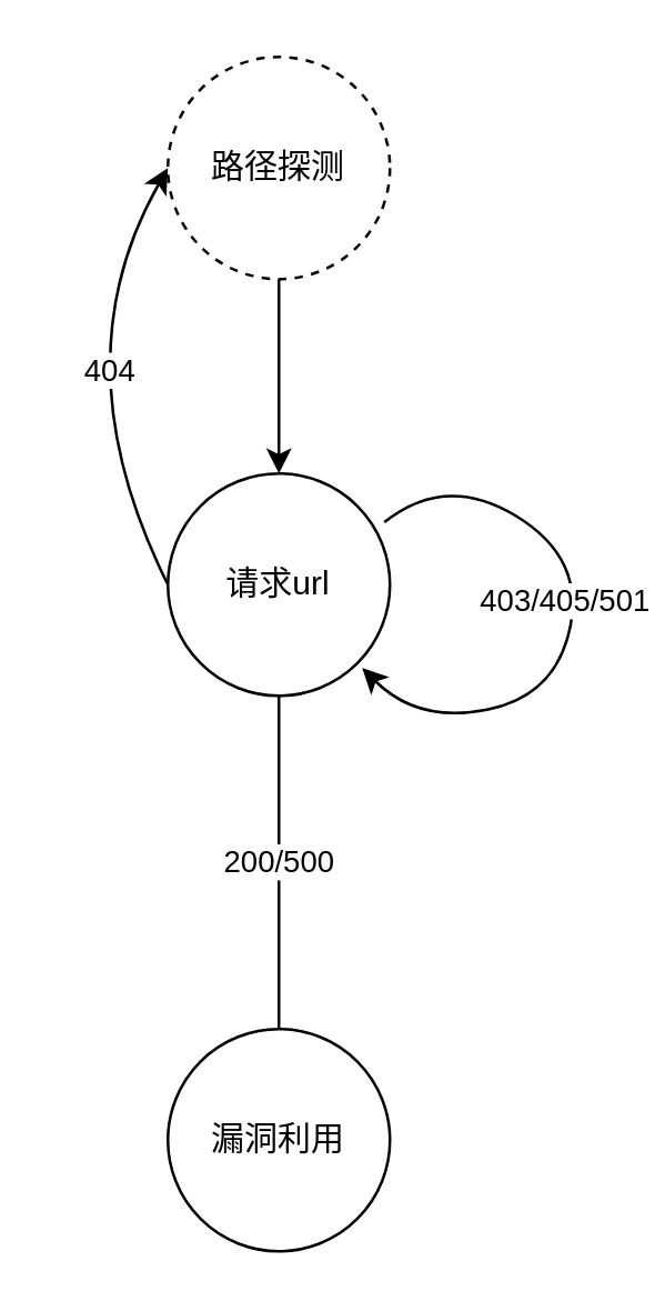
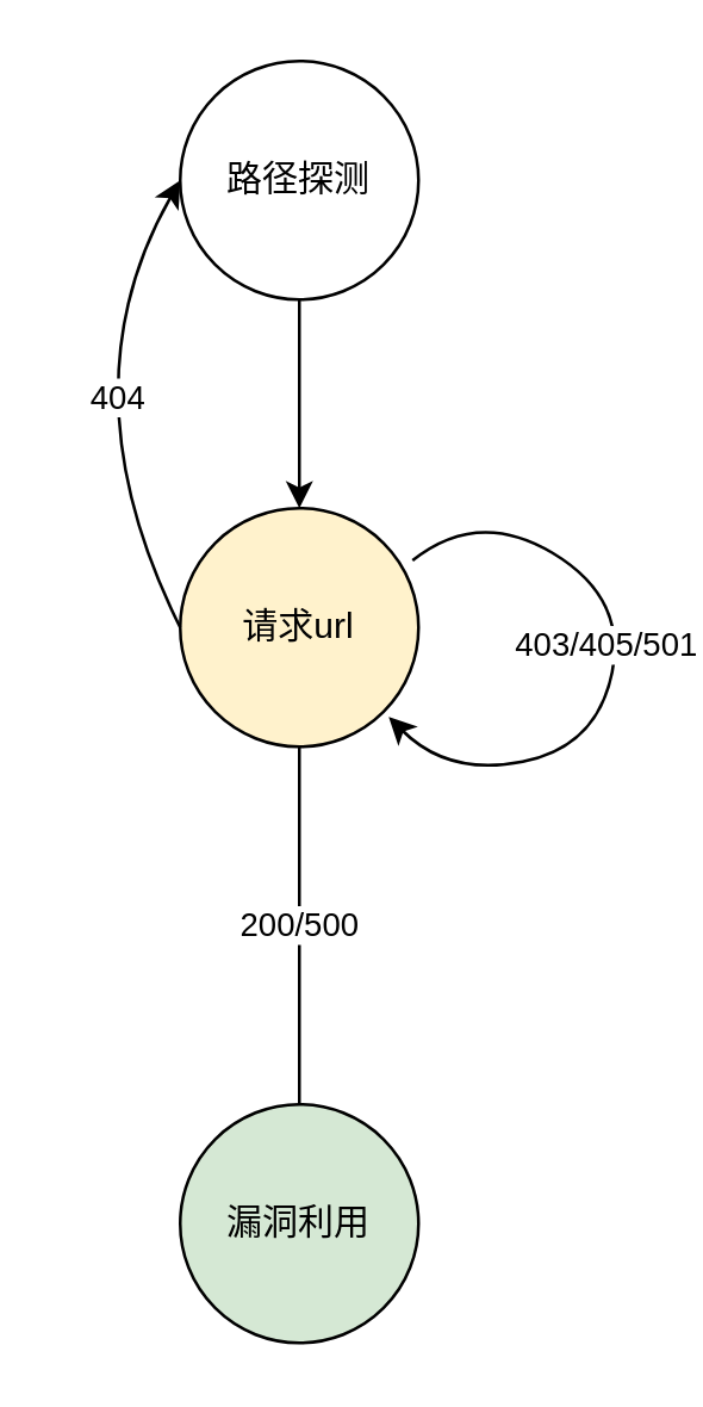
  <mxCell id="0" />
  <mxCell id="1" parent="0" />
  <mxCell id="2" value="200/500" style="edgeStyle=orthogonalEdgeStyle;rounded=0;orthogonalLoop=1;jettySize=auto;html=1;entryX=0.5;entryY=0;entryDx=0;entryDy=0;endArrow=none;" edge="1" parent="1" source="3" target="4"><mxGeometry relative="1" as="geometry"><mxPoint as="offset" /></mxGeometry></mxCell>
- <mxCell id="3" value="请求url" style="ellipse;whiteSpace=wrap;html=1;aspect=fixed;" vertex="1" parent="1"><mxGeometry x="60" y="170" width="80" height="80" as="geometry" /></mxCell>
- <mxCell id="4" value="漏洞利用" style="ellipse;whiteSpace=wrap;html=1;aspect=fixed;" vertex="1" parent="1"><mxGeometry x="60" y="370" width="80" height="80" as="geometry" /></mxCell>
+ <mxCell id="3" value="请求url" style="ellipse;whiteSpace=wrap;html=1;aspect=fixed;fillColor=#fff2cc;" vertex="1" parent="1"><mxGeometry x="60" y="170" width="80" height="80" as="geometry" /></mxCell>
+ <mxCell id="4" value="漏洞利用" style="ellipse;whiteSpace=wrap;html=1;aspect=fixed;fillColor=#d5e8d4;" vertex="1" parent="1"><mxGeometry x="60" y="370" width="80" height="80" as="geometry" /></mxCell>
  <mxCell id="5" value="" style="curved=1;endArrow=classic;html=1;rounded=0;exitX=0.975;exitY=0.219;exitDx=0;exitDy=0;exitPerimeter=0;" edge="1" parent="1" source="3"><mxGeometry width="50" height="50" relative="1" as="geometry"><mxPoint x="150" y="180" as="sourcePoint" /><mxPoint x="130" y="240" as="targetPoint" /><Array as="points"><mxPoint x="160" y="170" /><mxPoint x="210" y="200" /><mxPoint x="200" y="250" /><mxPoint x="150" y="260" /></Array></mxGeometry></mxCell>
  <mxCell id="6" value="403/405/501&lt;br&gt;" style="edgeLabel;html=1;align=center;verticalAlign=middle;resizable=0;points=[];" vertex="1" connectable="0" parent="5"><mxGeometry x="-0.049" y="-4" relative="1" as="geometry"><mxPoint as="offset" /></mxGeometry></mxCell>
  <mxCell id="7" value="" style="edgeStyle=orthogonalEdgeStyle;rounded=0;orthogonalLoop=1;jettySize=auto;html=1;" edge="1" parent="1" source="8" target="3"><mxGeometry relative="1" as="geometry" /></mxCell>
- <mxCell id="8" value="路径探测" style="ellipse;whiteSpace=wrap;html=1;aspect=fixed;dashed=1;" vertex="1" parent="1"><mxGeometry x="60" y="20" width="80" height="80" as="geometry" /></mxCell>
+ <mxCell id="8" value="路径探测" style="ellipse;whiteSpace=wrap;html=1;aspect=fixed;" vertex="1" parent="1"><mxGeometry x="60" y="20" width="80" height="80" as="geometry" /></mxCell>
  <mxCell id="9" value="" style="curved=1;endArrow=classic;html=1;rounded=0;exitX=0;exitY=0.5;exitDx=0;exitDy=0;entryX=0;entryY=0.5;entryDx=0;entryDy=0;" edge="1" parent="1" source="3" target="8"><mxGeometry width="50" height="50" relative="1" as="geometry"><mxPoint x="120" y="310" as="sourcePoint" /><mxPoint x="170" y="260" as="targetPoint" /><Array as="points"><mxPoint x="20" y="130" /></Array></mxGeometry></mxCell>
  <mxCell id="10" value="404&lt;br&gt;" style="edgeLabel;html=1;align=center;verticalAlign=middle;resizable=0;points=[];" vertex="1" connectable="0" parent="9"><mxGeometry x="-0.069" y="-16" relative="1" as="geometry"><mxPoint as="offset" /></mxGeometry></mxCell>
